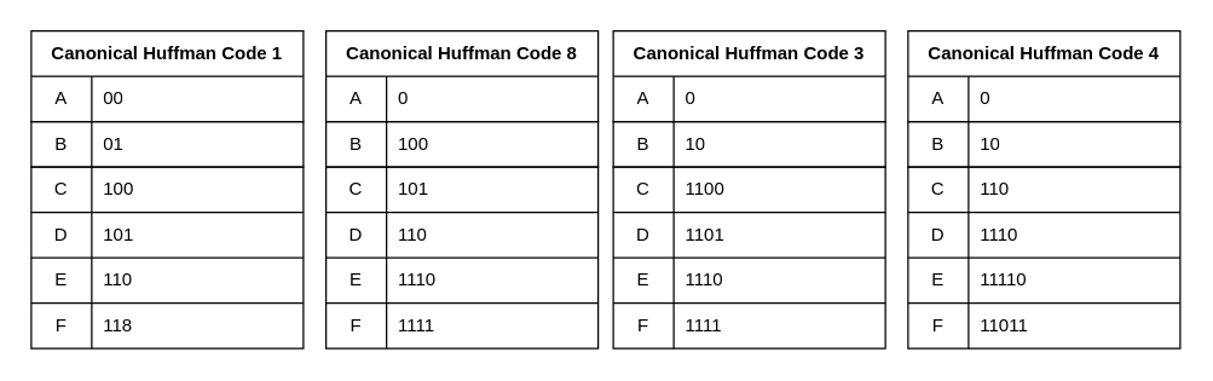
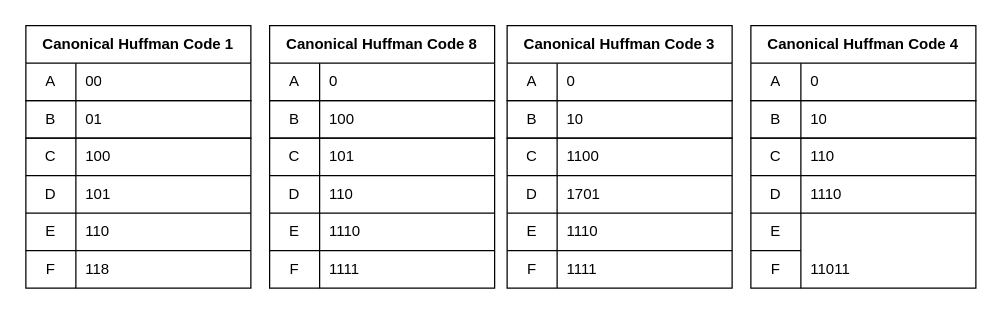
  <mxCell id="0" />
  <mxCell id="1" parent="0" />
  <mxCell id="2" value="Canonical Huffman Code 4" style="shape=table;html=1;whiteSpace=wrap;startSize=30;container=1;collapsible=0;childLayout=tableLayout;fixedRows=1;rowLines=1;fontStyle=1;align=center;resizeLast=0;resizeLastRow=1;" parent="1" vertex="1"><mxGeometry x="600" y="20" width="180" height="210" as="geometry" /></mxCell>
  <mxCell id="3" value="" style="shape=partialRectangle;html=1;whiteSpace=wrap;collapsible=0;dropTarget=0;pointerEvents=0;fillColor=none;top=0;left=0;bottom=1;right=0;points=[[0,0.5],[1,0.5]];portConstraint=eastwest;" parent="2" vertex="1"><mxGeometry y="30" width="180" height="30" as="geometry" /></mxCell>
  <mxCell id="4" value="A" style="shape=partialRectangle;html=1;whiteSpace=wrap;connectable=0;fillColor=none;top=0;left=0;bottom=0;right=0;overflow=hidden;" parent="3" vertex="1"><mxGeometry width="40" height="30" as="geometry" /></mxCell>
  <mxCell id="5" value="0" style="shape=partialRectangle;html=1;whiteSpace=wrap;connectable=0;fillColor=none;top=0;left=0;bottom=0;right=0;align=left;spacingLeft=6;overflow=hidden;" parent="3" vertex="1"><mxGeometry x="40" width="140" height="30" as="geometry" /></mxCell>
  <mxCell id="6" value="" style="shape=partialRectangle;html=1;whiteSpace=wrap;collapsible=0;dropTarget=0;pointerEvents=0;fillColor=none;top=0;left=0;bottom=1;right=0;points=[[0,0.5],[1,0.5]];portConstraint=eastwest;" parent="2" vertex="1"><mxGeometry y="60" width="180" height="30" as="geometry" /></mxCell>
  <mxCell id="7" value="B" style="shape=partialRectangle;html=1;whiteSpace=wrap;connectable=0;fillColor=none;top=0;left=0;bottom=0;right=0;overflow=hidden;" parent="6" vertex="1"><mxGeometry width="40" height="30" as="geometry" /></mxCell>
  <mxCell id="8" value="10" style="shape=partialRectangle;html=1;whiteSpace=wrap;connectable=0;fillColor=none;top=0;left=0;bottom=0;right=0;align=left;spacingLeft=6;overflow=hidden;" parent="6" vertex="1"><mxGeometry x="40" width="140" height="30" as="geometry" /></mxCell>
  <mxCell id="9" value="" style="shape=partialRectangle;html=1;whiteSpace=wrap;collapsible=0;dropTarget=0;pointerEvents=0;fillColor=none;top=0;left=0;bottom=0;right=0;points=[[0,0.5],[1,0.5]];portConstraint=eastwest;" parent="2" vertex="1"><mxGeometry y="90" width="180" height="30" as="geometry" /></mxCell>
  <mxCell id="10" value="C" style="shape=partialRectangle;html=1;whiteSpace=wrap;connectable=0;fillColor=none;top=0;left=0;bottom=0;right=0;overflow=hidden;" parent="9" vertex="1"><mxGeometry width="40" height="30" as="geometry" /></mxCell>
  <mxCell id="11" value="110" style="shape=partialRectangle;html=1;whiteSpace=wrap;connectable=0;fillColor=none;top=0;left=0;bottom=0;right=0;align=left;spacingLeft=6;overflow=hidden;" parent="9" vertex="1"><mxGeometry x="40" width="140" height="30" as="geometry" /></mxCell>
  <mxCell id="12" value="" style="shape=partialRectangle;html=1;whiteSpace=wrap;collapsible=0;dropTarget=0;pointerEvents=0;fillColor=none;top=0;left=0;bottom=0;right=0;points=[[0,0.5],[1,0.5]];portConstraint=eastwest;" parent="2" vertex="1"><mxGeometry y="120" width="180" height="30" as="geometry" /></mxCell>
  <mxCell id="13" value="D" style="shape=partialRectangle;html=1;whiteSpace=wrap;connectable=0;fillColor=none;top=0;left=0;bottom=0;right=0;overflow=hidden;" parent="12" vertex="1"><mxGeometry width="40" height="30" as="geometry" /></mxCell>
  <mxCell id="14" value="1110" style="shape=partialRectangle;html=1;whiteSpace=wrap;connectable=0;fillColor=none;top=0;left=0;bottom=0;right=0;align=left;spacingLeft=6;overflow=hidden;" parent="12" vertex="1"><mxGeometry x="40" width="140" height="30" as="geometry" /></mxCell>
  <mxCell id="15" value="" style="shape=partialRectangle;html=1;whiteSpace=wrap;collapsible=0;dropTarget=0;pointerEvents=0;fillColor=none;top=0;left=0;bottom=0;right=0;points=[[0,0.5],[1,0.5]];portConstraint=eastwest;" parent="2" vertex="1"><mxGeometry y="150" width="180" height="30" as="geometry" /></mxCell>
  <mxCell id="16" value="E" style="shape=partialRectangle;html=1;whiteSpace=wrap;connectable=0;fillColor=none;top=0;left=0;bottom=0;right=0;overflow=hidden;" parent="15" vertex="1"><mxGeometry width="40" height="30" as="geometry" /></mxCell>
- <mxCell id="17" value="11110" style="shape=partialRectangle;html=1;whiteSpace=wrap;connectable=0;fillColor=none;top=0;left=0;bottom=0;right=0;align=left;spacingLeft=6;overflow=hidden;" parent="15" vertex="1"><mxGeometry x="40" width="140" height="30" as="geometry" /></mxCell>
  <mxCell id="18" value="" style="shape=partialRectangle;html=1;whiteSpace=wrap;collapsible=0;dropTarget=0;pointerEvents=0;fillColor=none;top=0;left=0;bottom=0;right=0;points=[[0,0.5],[1,0.5]];portConstraint=eastwest;" parent="2" vertex="1"><mxGeometry y="180" width="180" height="30" as="geometry" /></mxCell>
  <mxCell id="19" value="F" style="shape=partialRectangle;html=1;whiteSpace=wrap;connectable=0;fillColor=none;top=0;left=0;bottom=0;right=0;overflow=hidden;" parent="18" vertex="1"><mxGeometry width="40" height="30" as="geometry" /></mxCell>
  <mxCell id="20" value="11011" style="shape=partialRectangle;html=1;whiteSpace=wrap;connectable=0;fillColor=none;top=0;left=0;bottom=0;right=0;align=left;spacingLeft=6;overflow=hidden;" parent="18" vertex="1"><mxGeometry x="40" width="140" height="30" as="geometry" /></mxCell>
  <mxCell id="21" value="Canonical Huffman Code 3" style="shape=table;html=1;whiteSpace=wrap;startSize=30;container=1;collapsible=0;childLayout=tableLayout;fixedRows=1;rowLines=1;fontStyle=1;align=center;resizeLast=0;resizeLastRow=1;" parent="1" vertex="1"><mxGeometry x="405" y="20" width="180" height="210" as="geometry" /></mxCell>
  <mxCell id="22" value="" style="shape=partialRectangle;html=1;whiteSpace=wrap;collapsible=0;dropTarget=0;pointerEvents=0;fillColor=none;top=0;left=0;bottom=1;right=0;points=[[0,0.5],[1,0.5]];portConstraint=eastwest;" parent="21" vertex="1"><mxGeometry y="30" width="180" height="30" as="geometry" /></mxCell>
  <mxCell id="23" value="A" style="shape=partialRectangle;html=1;whiteSpace=wrap;connectable=0;fillColor=none;top=0;left=0;bottom=0;right=0;overflow=hidden;" parent="22" vertex="1"><mxGeometry width="40" height="30" as="geometry" /></mxCell>
  <mxCell id="24" value="0" style="shape=partialRectangle;html=1;whiteSpace=wrap;connectable=0;fillColor=none;top=0;left=0;bottom=0;right=0;align=left;spacingLeft=6;overflow=hidden;" parent="22" vertex="1"><mxGeometry x="40" width="140" height="30" as="geometry" /></mxCell>
  <mxCell id="25" value="" style="shape=partialRectangle;html=1;whiteSpace=wrap;collapsible=0;dropTarget=0;pointerEvents=0;fillColor=none;top=0;left=0;bottom=1;right=0;points=[[0,0.5],[1,0.5]];portConstraint=eastwest;" parent="21" vertex="1"><mxGeometry y="60" width="180" height="30" as="geometry" /></mxCell>
  <mxCell id="26" value="B" style="shape=partialRectangle;html=1;whiteSpace=wrap;connectable=0;fillColor=none;top=0;left=0;bottom=0;right=0;overflow=hidden;" parent="25" vertex="1"><mxGeometry width="40" height="30" as="geometry" /></mxCell>
  <mxCell id="27" value="10" style="shape=partialRectangle;html=1;whiteSpace=wrap;connectable=0;fillColor=none;top=0;left=0;bottom=0;right=0;align=left;spacingLeft=6;overflow=hidden;" parent="25" vertex="1"><mxGeometry x="40" width="140" height="30" as="geometry" /></mxCell>
  <mxCell id="28" value="" style="shape=partialRectangle;html=1;whiteSpace=wrap;collapsible=0;dropTarget=0;pointerEvents=0;fillColor=none;top=0;left=0;bottom=0;right=0;points=[[0,0.5],[1,0.5]];portConstraint=eastwest;" parent="21" vertex="1"><mxGeometry y="90" width="180" height="30" as="geometry" /></mxCell>
  <mxCell id="29" value="C" style="shape=partialRectangle;html=1;whiteSpace=wrap;connectable=0;fillColor=none;top=0;left=0;bottom=0;right=0;overflow=hidden;" parent="28" vertex="1"><mxGeometry width="40" height="30" as="geometry" /></mxCell>
  <mxCell id="30" value="1100" style="shape=partialRectangle;html=1;whiteSpace=wrap;connectable=0;fillColor=none;top=0;left=0;bottom=0;right=0;align=left;spacingLeft=6;overflow=hidden;" parent="28" vertex="1"><mxGeometry x="40" width="140" height="30" as="geometry" /></mxCell>
  <mxCell id="31" value="" style="shape=partialRectangle;html=1;whiteSpace=wrap;collapsible=0;dropTarget=0;pointerEvents=0;fillColor=none;top=0;left=0;bottom=0;right=0;points=[[0,0.5],[1,0.5]];portConstraint=eastwest;" parent="21" vertex="1"><mxGeometry y="120" width="180" height="30" as="geometry" /></mxCell>
  <mxCell id="32" value="D" style="shape=partialRectangle;html=1;whiteSpace=wrap;connectable=0;fillColor=none;top=0;left=0;bottom=0;right=0;overflow=hidden;" parent="31" vertex="1"><mxGeometry width="40" height="30" as="geometry" /></mxCell>
- <mxCell id="33" value="1101" style="shape=partialRectangle;html=1;whiteSpace=wrap;connectable=0;fillColor=none;top=0;left=0;bottom=0;right=0;align=left;spacingLeft=6;overflow=hidden;" parent="31" vertex="1"><mxGeometry x="40" width="140" height="30" as="geometry" /></mxCell>
+ <mxCell id="33" value="1701" style="shape=partialRectangle;html=1;whiteSpace=wrap;connectable=0;fillColor=none;top=0;left=0;bottom=0;right=0;align=left;spacingLeft=6;overflow=hidden;" parent="31" vertex="1"><mxGeometry x="40" width="140" height="30" as="geometry" /></mxCell>
  <mxCell id="34" value="" style="shape=partialRectangle;html=1;whiteSpace=wrap;collapsible=0;dropTarget=0;pointerEvents=0;fillColor=none;top=0;left=0;bottom=0;right=0;points=[[0,0.5],[1,0.5]];portConstraint=eastwest;" parent="21" vertex="1"><mxGeometry y="150" width="180" height="30" as="geometry" /></mxCell>
  <mxCell id="35" value="E" style="shape=partialRectangle;html=1;whiteSpace=wrap;connectable=0;fillColor=none;top=0;left=0;bottom=0;right=0;overflow=hidden;" parent="34" vertex="1"><mxGeometry width="40" height="30" as="geometry" /></mxCell>
  <mxCell id="36" value="1110" style="shape=partialRectangle;html=1;whiteSpace=wrap;connectable=0;fillColor=none;top=0;left=0;bottom=0;right=0;align=left;spacingLeft=6;overflow=hidden;" parent="34" vertex="1"><mxGeometry x="40" width="140" height="30" as="geometry" /></mxCell>
  <mxCell id="37" value="" style="shape=partialRectangle;html=1;whiteSpace=wrap;collapsible=0;dropTarget=0;pointerEvents=0;fillColor=none;top=0;left=0;bottom=0;right=0;points=[[0,0.5],[1,0.5]];portConstraint=eastwest;" parent="21" vertex="1"><mxGeometry y="180" width="180" height="30" as="geometry" /></mxCell>
  <mxCell id="38" value="F" style="shape=partialRectangle;html=1;whiteSpace=wrap;connectable=0;fillColor=none;top=0;left=0;bottom=0;right=0;overflow=hidden;" parent="37" vertex="1"><mxGeometry width="40" height="30" as="geometry" /></mxCell>
  <mxCell id="39" value="1111" style="shape=partialRectangle;html=1;whiteSpace=wrap;connectable=0;fillColor=none;top=0;left=0;bottom=0;right=0;align=left;spacingLeft=6;overflow=hidden;" parent="37" vertex="1"><mxGeometry x="40" width="140" height="30" as="geometry" /></mxCell>
  <mxCell id="40" value="Canonical Huffman Code 8" style="shape=table;html=1;whiteSpace=wrap;startSize=30;container=1;collapsible=0;childLayout=tableLayout;fixedRows=1;rowLines=1;fontStyle=1;align=center;resizeLast=0;resizeLastRow=1;" vertex="1" parent="1"><mxGeometry x="215" y="20" width="180" height="210" as="geometry" /></mxCell>
  <mxCell id="41" value="" style="shape=partialRectangle;html=1;whiteSpace=wrap;collapsible=0;dropTarget=0;pointerEvents=0;fillColor=none;top=0;left=0;bottom=1;right=0;points=[[0,0.5],[1,0.5]];portConstraint=eastwest;" vertex="1" parent="40"><mxGeometry y="30" width="180" height="30" as="geometry" /></mxCell>
  <mxCell id="42" value="A" style="shape=partialRectangle;html=1;whiteSpace=wrap;connectable=0;fillColor=none;top=0;left=0;bottom=0;right=0;overflow=hidden;" vertex="1" parent="41"><mxGeometry width="40" height="30" as="geometry" /></mxCell>
  <mxCell id="43" value="0" style="shape=partialRectangle;html=1;whiteSpace=wrap;connectable=0;fillColor=none;top=0;left=0;bottom=0;right=0;align=left;spacingLeft=6;overflow=hidden;" vertex="1" parent="41"><mxGeometry x="40" width="140" height="30" as="geometry" /></mxCell>
  <mxCell id="44" value="" style="shape=partialRectangle;html=1;whiteSpace=wrap;collapsible=0;dropTarget=0;pointerEvents=0;fillColor=none;top=0;left=0;bottom=1;right=0;points=[[0,0.5],[1,0.5]];portConstraint=eastwest;" vertex="1" parent="40"><mxGeometry y="60" width="180" height="30" as="geometry" /></mxCell>
  <mxCell id="45" value="B" style="shape=partialRectangle;html=1;whiteSpace=wrap;connectable=0;fillColor=none;top=0;left=0;bottom=0;right=0;overflow=hidden;" vertex="1" parent="44"><mxGeometry width="40" height="30" as="geometry" /></mxCell>
  <mxCell id="46" value="100" style="shape=partialRectangle;html=1;whiteSpace=wrap;connectable=0;fillColor=none;top=0;left=0;bottom=0;right=0;align=left;spacingLeft=6;overflow=hidden;" vertex="1" parent="44"><mxGeometry x="40" width="140" height="30" as="geometry" /></mxCell>
  <mxCell id="47" value="" style="shape=partialRectangle;html=1;whiteSpace=wrap;collapsible=0;dropTarget=0;pointerEvents=0;fillColor=none;top=0;left=0;bottom=0;right=0;points=[[0,0.5],[1,0.5]];portConstraint=eastwest;" vertex="1" parent="40"><mxGeometry y="90" width="180" height="30" as="geometry" /></mxCell>
  <mxCell id="48" value="C" style="shape=partialRectangle;html=1;whiteSpace=wrap;connectable=0;fillColor=none;top=0;left=0;bottom=0;right=0;overflow=hidden;" vertex="1" parent="47"><mxGeometry width="40" height="30" as="geometry" /></mxCell>
  <mxCell id="49" value="101" style="shape=partialRectangle;html=1;whiteSpace=wrap;connectable=0;fillColor=none;top=0;left=0;bottom=0;right=0;align=left;spacingLeft=6;overflow=hidden;" vertex="1" parent="47"><mxGeometry x="40" width="140" height="30" as="geometry" /></mxCell>
  <mxCell id="50" value="" style="shape=partialRectangle;html=1;whiteSpace=wrap;collapsible=0;dropTarget=0;pointerEvents=0;fillColor=none;top=0;left=0;bottom=0;right=0;points=[[0,0.5],[1,0.5]];portConstraint=eastwest;" vertex="1" parent="40"><mxGeometry y="120" width="180" height="30" as="geometry" /></mxCell>
  <mxCell id="51" value="D" style="shape=partialRectangle;html=1;whiteSpace=wrap;connectable=0;fillColor=none;top=0;left=0;bottom=0;right=0;overflow=hidden;" vertex="1" parent="50"><mxGeometry width="40" height="30" as="geometry" /></mxCell>
  <mxCell id="52" value="110" style="shape=partialRectangle;html=1;whiteSpace=wrap;connectable=0;fillColor=none;top=0;left=0;bottom=0;right=0;align=left;spacingLeft=6;overflow=hidden;" vertex="1" parent="50"><mxGeometry x="40" width="140" height="30" as="geometry" /></mxCell>
  <mxCell id="53" value="" style="shape=partialRectangle;html=1;whiteSpace=wrap;collapsible=0;dropTarget=0;pointerEvents=0;fillColor=none;top=0;left=0;bottom=0;right=0;points=[[0,0.5],[1,0.5]];portConstraint=eastwest;" vertex="1" parent="40"><mxGeometry y="150" width="180" height="30" as="geometry" /></mxCell>
  <mxCell id="54" value="E" style="shape=partialRectangle;html=1;whiteSpace=wrap;connectable=0;fillColor=none;top=0;left=0;bottom=0;right=0;overflow=hidden;" vertex="1" parent="53"><mxGeometry width="40" height="30" as="geometry" /></mxCell>
  <mxCell id="55" value="1110" style="shape=partialRectangle;html=1;whiteSpace=wrap;connectable=0;fillColor=none;top=0;left=0;bottom=0;right=0;align=left;spacingLeft=6;overflow=hidden;" vertex="1" parent="53"><mxGeometry x="40" width="140" height="30" as="geometry" /></mxCell>
  <mxCell id="56" value="" style="shape=partialRectangle;html=1;whiteSpace=wrap;collapsible=0;dropTarget=0;pointerEvents=0;fillColor=none;top=0;left=0;bottom=0;right=0;points=[[0,0.5],[1,0.5]];portConstraint=eastwest;" vertex="1" parent="40"><mxGeometry y="180" width="180" height="30" as="geometry" /></mxCell>
  <mxCell id="57" value="F" style="shape=partialRectangle;html=1;whiteSpace=wrap;connectable=0;fillColor=none;top=0;left=0;bottom=0;right=0;overflow=hidden;" vertex="1" parent="56"><mxGeometry width="40" height="30" as="geometry" /></mxCell>
  <mxCell id="58" value="1111" style="shape=partialRectangle;html=1;whiteSpace=wrap;connectable=0;fillColor=none;top=0;left=0;bottom=0;right=0;align=left;spacingLeft=6;overflow=hidden;" vertex="1" parent="56"><mxGeometry x="40" width="140" height="30" as="geometry" /></mxCell>
  <mxCell id="59" value="Canonical Huffman Code 1" style="shape=table;html=1;whiteSpace=wrap;startSize=30;container=1;collapsible=0;childLayout=tableLayout;fixedRows=1;rowLines=1;fontStyle=1;align=center;resizeLast=0;resizeLastRow=1;" vertex="1" parent="1"><mxGeometry x="20" y="20" width="180" height="210" as="geometry" /></mxCell>
  <mxCell id="60" value="" style="shape=partialRectangle;html=1;whiteSpace=wrap;collapsible=0;dropTarget=0;pointerEvents=0;fillColor=none;top=0;left=0;bottom=1;right=0;points=[[0,0.5],[1,0.5]];portConstraint=eastwest;" vertex="1" parent="59"><mxGeometry y="30" width="180" height="30" as="geometry" /></mxCell>
  <mxCell id="61" value="A" style="shape=partialRectangle;html=1;whiteSpace=wrap;connectable=0;fillColor=none;top=0;left=0;bottom=0;right=0;overflow=hidden;" vertex="1" parent="60"><mxGeometry width="40" height="30" as="geometry" /></mxCell>
  <mxCell id="62" value="00" style="shape=partialRectangle;html=1;whiteSpace=wrap;connectable=0;fillColor=none;top=0;left=0;bottom=0;right=0;align=left;spacingLeft=6;overflow=hidden;" vertex="1" parent="60"><mxGeometry x="40" width="140" height="30" as="geometry" /></mxCell>
  <mxCell id="63" value="" style="shape=partialRectangle;html=1;whiteSpace=wrap;collapsible=0;dropTarget=0;pointerEvents=0;fillColor=none;top=0;left=0;bottom=1;right=0;points=[[0,0.5],[1,0.5]];portConstraint=eastwest;" vertex="1" parent="59"><mxGeometry y="60" width="180" height="30" as="geometry" /></mxCell>
  <mxCell id="64" value="B" style="shape=partialRectangle;html=1;whiteSpace=wrap;connectable=0;fillColor=none;top=0;left=0;bottom=0;right=0;overflow=hidden;" vertex="1" parent="63"><mxGeometry width="40" height="30" as="geometry" /></mxCell>
  <mxCell id="65" value="01" style="shape=partialRectangle;html=1;whiteSpace=wrap;connectable=0;fillColor=none;top=0;left=0;bottom=0;right=0;align=left;spacingLeft=6;overflow=hidden;" vertex="1" parent="63"><mxGeometry x="40" width="140" height="30" as="geometry" /></mxCell>
  <mxCell id="66" value="" style="shape=partialRectangle;html=1;whiteSpace=wrap;collapsible=0;dropTarget=0;pointerEvents=0;fillColor=none;top=0;left=0;bottom=0;right=0;points=[[0,0.5],[1,0.5]];portConstraint=eastwest;" vertex="1" parent="59"><mxGeometry y="90" width="180" height="30" as="geometry" /></mxCell>
  <mxCell id="67" value="C" style="shape=partialRectangle;html=1;whiteSpace=wrap;connectable=0;fillColor=none;top=0;left=0;bottom=0;right=0;overflow=hidden;" vertex="1" parent="66"><mxGeometry width="40" height="30" as="geometry" /></mxCell>
  <mxCell id="68" value="100" style="shape=partialRectangle;html=1;whiteSpace=wrap;connectable=0;fillColor=none;top=0;left=0;bottom=0;right=0;align=left;spacingLeft=6;overflow=hidden;" vertex="1" parent="66"><mxGeometry x="40" width="140" height="30" as="geometry" /></mxCell>
  <mxCell id="69" value="" style="shape=partialRectangle;html=1;whiteSpace=wrap;collapsible=0;dropTarget=0;pointerEvents=0;fillColor=none;top=0;left=0;bottom=0;right=0;points=[[0,0.5],[1,0.5]];portConstraint=eastwest;" vertex="1" parent="59"><mxGeometry y="120" width="180" height="30" as="geometry" /></mxCell>
  <mxCell id="70" value="D" style="shape=partialRectangle;html=1;whiteSpace=wrap;connectable=0;fillColor=none;top=0;left=0;bottom=0;right=0;overflow=hidden;" vertex="1" parent="69"><mxGeometry width="40" height="30" as="geometry" /></mxCell>
  <mxCell id="71" value="101" style="shape=partialRectangle;html=1;whiteSpace=wrap;connectable=0;fillColor=none;top=0;left=0;bottom=0;right=0;align=left;spacingLeft=6;overflow=hidden;" vertex="1" parent="69"><mxGeometry x="40" width="140" height="30" as="geometry" /></mxCell>
  <mxCell id="72" value="" style="shape=partialRectangle;html=1;whiteSpace=wrap;collapsible=0;dropTarget=0;pointerEvents=0;fillColor=none;top=0;left=0;bottom=0;right=0;points=[[0,0.5],[1,0.5]];portConstraint=eastwest;" vertex="1" parent="59"><mxGeometry y="150" width="180" height="30" as="geometry" /></mxCell>
  <mxCell id="73" value="E" style="shape=partialRectangle;html=1;whiteSpace=wrap;connectable=0;fillColor=none;top=0;left=0;bottom=0;right=0;overflow=hidden;" vertex="1" parent="72"><mxGeometry width="40" height="30" as="geometry" /></mxCell>
  <mxCell id="74" value="110" style="shape=partialRectangle;html=1;whiteSpace=wrap;connectable=0;fillColor=none;top=0;left=0;bottom=0;right=0;align=left;spacingLeft=6;overflow=hidden;" vertex="1" parent="72"><mxGeometry x="40" width="140" height="30" as="geometry" /></mxCell>
  <mxCell id="75" value="" style="shape=partialRectangle;html=1;whiteSpace=wrap;collapsible=0;dropTarget=0;pointerEvents=0;fillColor=none;top=0;left=0;bottom=0;right=0;points=[[0,0.5],[1,0.5]];portConstraint=eastwest;" vertex="1" parent="59"><mxGeometry y="180" width="180" height="30" as="geometry" /></mxCell>
  <mxCell id="76" value="F" style="shape=partialRectangle;html=1;whiteSpace=wrap;connectable=0;fillColor=none;top=0;left=0;bottom=0;right=0;overflow=hidden;" vertex="1" parent="75"><mxGeometry width="40" height="30" as="geometry" /></mxCell>
  <mxCell id="77" value="118" style="shape=partialRectangle;html=1;whiteSpace=wrap;connectable=0;fillColor=none;top=0;left=0;bottom=0;right=0;align=left;spacingLeft=6;overflow=hidden;" vertex="1" parent="75"><mxGeometry x="40" width="140" height="30" as="geometry" /></mxCell>
